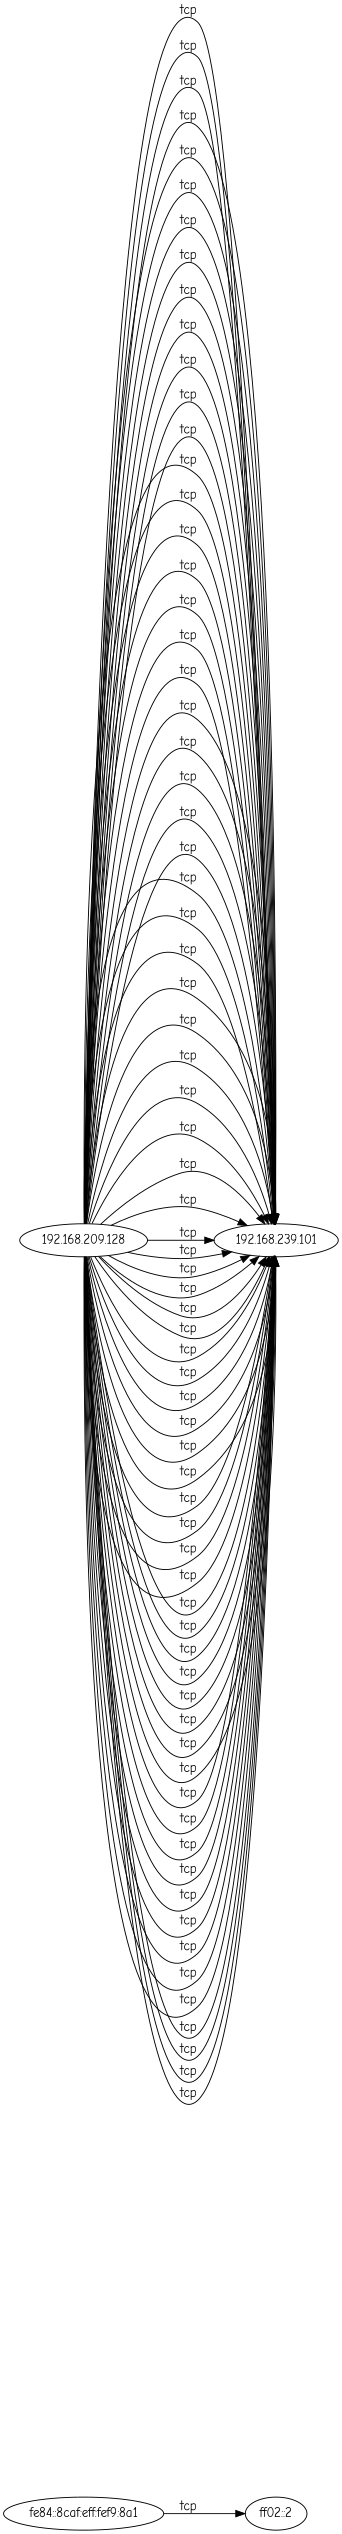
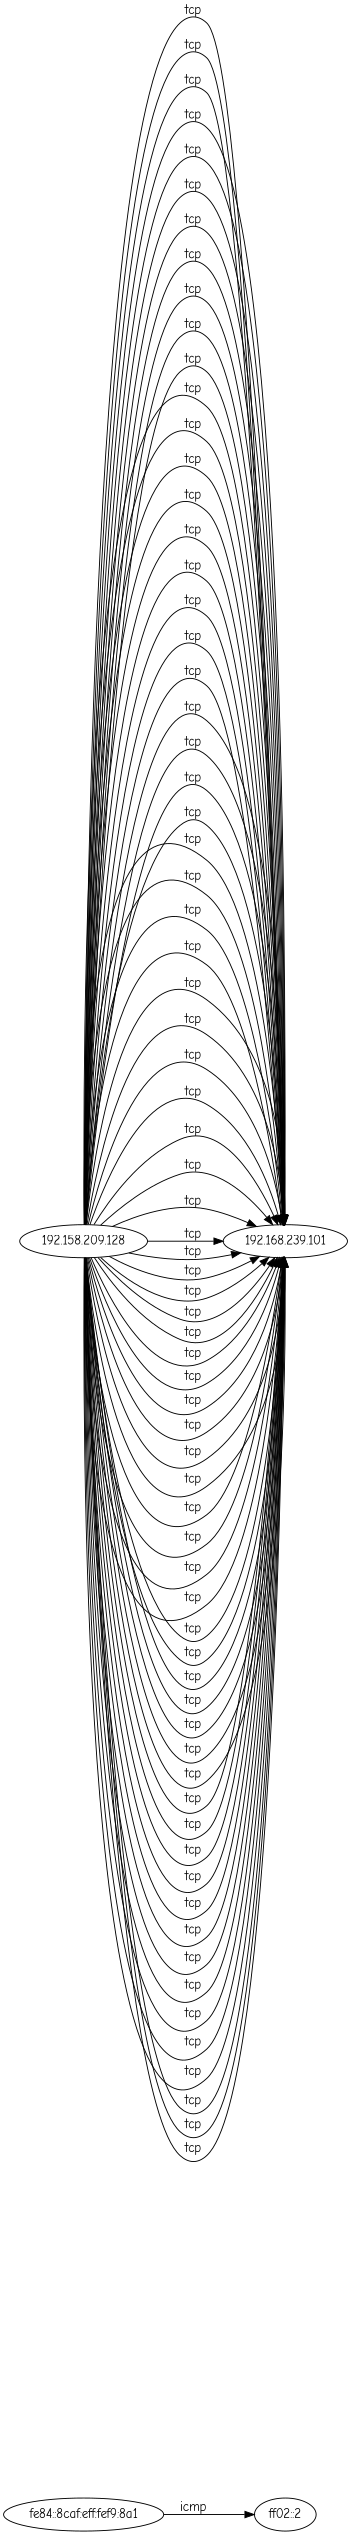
  digraph {
    fontname="Comic Neue"
    rankdir=LR
    node [activity_score=0.10 degree=1 fontname="Comic Neue" in_degree=0 out_degree=0 total_connections=1]
    edge [conn_state=SF dst_port=443 fontname="Comic Neue" history=ShADadfFR local_orig=true local_resp=true orig_bytes=64219 orig_pkts=113 protocol=tcp resp_bytes=525591 resp_ip_bytes=89095 resp_pkts=113 service=ssl]
    n1 [label="fe84::8caf:eff:fef9:8a1" out_degree=1]
    "ff02::2" [in_degree=1]
    "192.168.239.101" [activity_score=1.00 degree=72 in_degree=72 total_connections=72]
-   "192.168.209.128" [activity_score=1.00 degree=72 out_degree=72 total_connections=72]
-   n1 -> "ff02::2" [conn_state=OTH dst_port=134 history="-" label=tcp local_resp=false orig_bytes=32 orig_ip_bytes=224 orig_pkts=4 protocol=icmp resp_bytes=0 resp_ip_bytes=0 resp_pkts=0 service="-" src_port=133 timestamp=1747405144.045322]
+   "192.168.209.128" [activity_score=1.00 degree=72 out_degree=72 total_connections=72 label="192.158.209.128"]
+   n1 -> "ff02::2" [conn_state=OTH dst_port=134 history="-" label=icmp local_resp=false orig_bytes=32 orig_ip_bytes=224 orig_pkts=4 protocol=icmp resp_bytes=0 resp_ip_bytes=0 resp_pkts=0 service="-" src_port=133 timestamp=1747405144.045322]
    "192.168.209.128" -> "192.168.239.101" [history=DdfFaRR label=tcp orig_bytes=34796 orig_ip_bytes=38984 orig_pkts=81 resp_bytes=62223 resp_ip_bytes=66383 resp_pkts=80 service="-" src_port=36504 timestamp=1747405140.116953]
    "192.168.209.128" -> "192.168.239.101" [history=DdfFaR label=tcp orig_bytes=34318 orig_ip_bytes=38414 orig_pkts=79 resp_bytes=61404 resp_ip_bytes=65408 resp_pkts=77 service="-" src_port=36492 timestamp=1747405140.118482]
    "192.168.209.128" -> "192.168.239.101" [history=DdfFRRaR label=tcp orig_bytes=33879 orig_ip_bytes=38015 orig_pkts=80 resp_bytes=60585 resp_ip_bytes=64589 resp_pkts=77 service="-" src_port=36548 timestamp=1747405140.117802]
    "192.168.209.128" -> "192.168.239.101" [history=ADdfFaR label=tcp orig_bytes=34325 orig_ip_bytes=38525 orig_pkts=81 resp_bytes=61404 resp_ip_bytes=65460 resp_pkts=78 service="-" src_port=36520 timestamp=1747405140.138074]
    "192.168.209.128" -> "192.168.239.101" [history=DdAfFaRR label=tcp orig_bytes=32048 orig_ip_bytes=36028 orig_pkts=77 resp_bytes=57309 resp_ip_bytes=61157 resp_pkts=74 service="-" src_port=36530 timestamp=1747405140.132594]
    "192.168.209.128" -> "192.168.239.101" [history=DdAfFaR label=tcp orig_bytes=33846 orig_ip_bytes=37942 orig_pkts=79 resp_bytes=60585 resp_ip_bytes=64589 resp_pkts=77 service="-" src_port=36552 timestamp=1747405140.132891]
    "192.168.209.128" -> "192.168.239.101" [history=DdAfFRRaR label=tcp orig_bytes=33839 orig_ip_bytes=38183 orig_pkts=84 resp_bytes=60585 resp_ip_bytes=64589 resp_pkts=77 service="-" src_port=36560 timestamp=1747405140.132869]
    "192.168.209.128" -> "192.168.239.101" [history=DdAfFaRR label=tcp orig_bytes=37053 orig_ip_bytes=41605 orig_pkts=88 resp_bytes=66318 resp_ip_bytes=70686 resp_pkts=84 service="-" src_port=36544 timestamp=1747405140.133811]
    "192.168.209.128" -> "192.168.239.101" [history=ShADadfFRR label=tcp orig_bytes=46654 orig_ip_bytes=52514 resp_bytes=84676 resp_ip_bytes=90716 resp_pkts=116 src_port=36626 timestamp=1747405140.822829]
    "192.168.209.128" -> "192.168.239.101" [label=tcp orig_bytes=46925 orig_ip_bytes=52641 orig_pkts=110 resp_bytes=83211 src_port=36570 timestamp=1747405140.741949]
    "192.168.209.128" -> "192.168.239.101" [label=tcp orig_bytes=46642 orig_ip_bytes=52410 orig_pkts=111 resp_bytes=84676 resp_ip_bytes=90612 resp_pkts=114 src_port=36592 timestamp=1747405140.772963]
    "192.168.209.128" -> "192.168.239.101" [history=ShADadfFRR label=tcp orig_bytes=46969 orig_ip_bytes=52829 resp_bytes=83211 src_port=36640 timestamp=1747405140.842102]
    "192.168.209.128" -> "192.168.239.101" [label=tcp orig_bytes=46985 orig_ip_bytes=52805 orig_pkts=112 resp_bytes=83211 src_port=36654 timestamp=1747405140.877173]
    "192.168.209.128" -> "192.168.239.101" [label=tcp orig_bytes=46995 orig_ip_bytes=52815 orig_pkts=112 resp_bytes=83211 src_port=36594 timestamp=1747405140.793714]
    "192.168.209.128" -> "192.168.239.101" [history=ShADadfFRR label=tcp orig_bytes=47003 orig_ip_bytes=52863 resp_bytes=83211 resp_ip_bytes=89147 resp_pkts=114 src_port=36584 timestamp=1747405140.764288]
    "192.168.209.128" -> "192.168.239.101" [history=ShADadfFRRR label=tcp orig_bytes=47036 orig_ip_bytes=52948 orig_pkts=114 resp_bytes=83211 src_port=36610 timestamp=1747405140.815680]
    "192.168.209.128" -> "192.168.239.101" [label=tcp orig_bytes=47144 orig_ip_bytes=53068 orig_pkts=114 resp_bytes=83211 src_port=36666 timestamp=1747405141.618221]
    "192.168.209.128" -> "192.168.239.101" [label=tcp orig_bytes=46833 orig_ip_bytes=52653 orig_pkts=112 resp_bytes=84676 resp_ip_bytes=90664 resp_pkts=115 src_port=36698 timestamp=1747405141.699002]
    "192.168.209.128" -> "192.168.239.101" [label=tcp orig_bytes=47081 orig_ip_bytes=52901 orig_pkts=112 resp_bytes=83211 resp_ip_bytes=89199 resp_pkts=115 src_port=36706 timestamp=1747405141.699508]
    "192.168.209.128" -> "192.168.239.101" [label=tcp orig_bytes=47196 orig_ip_bytes=53120 orig_pkts=114 resp_bytes=83211 resp_ip_bytes=89147 resp_pkts=114 src_port=36672 timestamp=1747405141.638414]
    "192.168.209.128" -> "192.168.239.101" [label=tcp orig_bytes=47093 orig_ip_bytes=52861 orig_pkts=111 resp_bytes=83211 src_port=36674 timestamp=1747405141.670878]
    "192.168.209.128" -> "192.168.239.101" [history=ShADadfFRR label=tcp orig_bytes=46881 orig_ip_bytes=52741 resp_bytes=84676 resp_ip_bytes=90768 resp_pkts=117 src_port=36684 timestamp=1747405141.671252]
    "192.168.209.128" -> "192.168.239.101" [label=tcp orig_bytes=47077 orig_ip_bytes=52949 resp_bytes=83211 resp_ip_bytes=89147 resp_pkts=114 src_port=36716 timestamp=1747405141.728046]
    "192.168.209.128" -> "192.168.239.101" [label=tcp orig_bytes=47171 orig_ip_bytes=53043 resp_bytes=83211 src_port=36694 timestamp=1747405141.691541]
    "192.168.209.128" -> "192.168.239.101" [history=ShADadfFRRR label=tcp orig_bytes=47242 orig_ip_bytes=53154 orig_pkts=114 resp_bytes=83211 src_port=36728 timestamp=1747405142.478396]
    "192.168.209.128" -> "192.168.239.101" [label=tcp orig_bytes=47236 orig_ip_bytes=53004 orig_pkts=111 resp_bytes=83211 resp_ip_bytes=89043 resp_pkts=112 src_port=36764 timestamp=1747405142.591258]
    "192.168.209.128" -> "192.168.239.101" [label=tcp orig_bytes=47250 orig_ip_bytes=53070 orig_pkts=112 resp_bytes=83211 src_port=36744 timestamp=1747405142.533875]
    "192.168.209.128" -> "192.168.239.101" [label=tcp orig_bytes=46968 orig_ip_bytes=52788 orig_pkts=112 resp_bytes=84676 resp_ip_bytes=90612 resp_pkts=114 src_port=36780 timestamp=1747405142.600369]
    "192.168.209.128" -> "192.168.239.101" [label=tcp orig_bytes=46978 orig_ip_bytes=52850 resp_bytes=84676 resp_ip_bytes=90560 src_port=36760 timestamp=1747405142.537464]
    "192.168.209.128" -> "192.168.239.101" [label=tcp orig_bytes=46986 orig_ip_bytes=52806 orig_pkts=112 resp_bytes=84676 resp_ip_bytes=90508 resp_pkts=112 src_port=36784 timestamp=1747405142.601068]
    "192.168.209.128" -> "192.168.239.101" [label=tcp orig_bytes=47261 orig_ip_bytes=53185 orig_pkts=114 resp_bytes=83211 src_port=36792 timestamp=1747405142.681499]
    "192.168.209.128" -> "192.168.239.101" [history=ShADadfFr label=tcp orig_bytes=11686 orig_ip_bytes=13566 orig_pkts=36 resp_bytes=21658 resp_ip_bytes=23618 resp_pkts=38 src_port=36832 timestamp=1747405143.504231]
    "192.168.209.128" -> "192.168.239.101" [history=ShADadfFr label=tcp orig_bytes=2593 orig_ip_bytes=3693 orig_pkts=21 resp_bytes=11632 resp_ip_bytes=12800 resp_pkts=23 src_port=56514 timestamp=1747405228.580389]
    "192.168.209.128" -> "192.168.239.101" [history=ShADadfFr label=tcp orig_bytes=15812 orig_ip_bytes=18160 orig_pkts=45 resp_bytes=29029 resp_ip_bytes=31509 resp_pkts=48 src_port=36820 timestamp=1747405143.445954]
    "192.168.209.128" -> "192.168.239.101" [history=ShADadfFr label=tcp orig_bytes=44583 orig_ip_bytes=50311 orig_pkts=110 resp_bytes=78338 resp_ip_bytes=84030 resp_pkts=110 src_port=36800 timestamp=1747405142.745902]
    "192.168.209.128" -> "192.168.239.101" [history=ShADadfFr label=tcp orig_bytes=17020 orig_ip_bytes=19524 orig_pkts=48 resp_bytes=29202 resp_ip_bytes=31722 resp_pkts=49 src_port=36808 timestamp=1747405143.437883]
    "192.168.209.128" -> "192.168.239.101" [history=ShADadfFr label=tcp orig_bytes=9654 orig_ip_bytes=11326 orig_pkts=32 resp_bytes=16098 resp_ip_bytes=17786 resp_pkts=33 src_port=36858 timestamp=1747405143.578173]
    "192.168.209.128" -> "192.168.239.101" [history=ShADadfFr label=tcp orig_bytes=10287 orig_ip_bytes=12063 orig_pkts=34 resp_bytes=19201 resp_ip_bytes=21097 resp_pkts=37 src_port=36850 timestamp=1747405143.506304]
    "192.168.209.128" -> "192.168.239.101" [history=ShADadfFr label=tcp orig_bytes=7530 orig_ip_bytes=8994 orig_pkts=28 resp_bytes=14287 resp_ip_bytes=15975 resp_pkts=33 src_port=36870 timestamp=1747405143.582279]
    "192.168.209.128" -> "192.168.239.101" [history=ShADadfFr label=tcp orig_bytes=13361 orig_ip_bytes=15449 orig_pkts=40 resp_bytes=22650 resp_ip_bytes=24754 resp_pkts=41 src_port=36834 timestamp=1747405143.504429]
    "192.168.209.128" -> "192.168.239.101" [history=ShADadtfFRR label=tcp orig_bytes=63766 orig_ip_bytes=77126 orig_pkts=257 resp_bytes=527056 resp_ip_bytes=549915 resp_pkts=423 src_port=51708 timestamp=1747405276.569556]
    "192.168.209.128" -> "192.168.239.101" [label=tcp orig_bytes=64043 orig_ip_bytes=78183 orig_pkts=272 resp_ip_bytes=547491 resp_pkts=421 src_port=51694 timestamp=1747405276.567948]
    "192.168.209.128" -> "192.168.239.101" [label=tcp orig_bytes=63795 orig_ip_bytes=76947 orig_pkts=253 resp_bytes=527056 resp_ip_bytes=548852 resp_pkts=419 src_port=51720 timestamp=1747405276.570488]
    "192.168.209.128" -> "192.168.239.101" [history=ShADadtfFR label=tcp orig_bytes=63763 orig_ip_bytes=76615 orig_pkts=247 resp_bytes=527056 resp_ip_bytes=549759 resp_pkts=420 src_port=51680 timestamp=1747405276.567947]
    "192.168.209.128" -> "192.168.239.101" [history=ShADadfFRRRR label=tcp orig_bytes=63752 orig_ip_bytes=76464 orig_pkts=245 resp_bytes=527056 resp_ip_bytes=548852 resp_pkts=419 src_port=51740 timestamp=1747405276.574704]
    "192.168.209.128" -> "192.168.239.101" [label=tcp orig_bytes=63821 orig_ip_bytes=77233 orig_pkts=258 resp_bytes=527099 resp_ip_bytes=548895 resp_pkts=419 src_port=51724 timestamp=1747405276.574003]
    "192.168.209.128" -> "192.168.239.101" [label=tcp orig_bytes=63768 orig_ip_bytes=76868 orig_pkts=252 resp_bytes=527056 resp_ip_bytes=549008 resp_pkts=422 src_port=51746 timestamp=1747405276.575756]
    "192.168.209.128" -> "192.168.239.101" [history=ShADadtfFR label=tcp orig_bytes=63801 orig_ip_bytes=77017 orig_pkts=254 resp_bytes=527056 resp_ip_bytes=549654 resp_pkts=418 src_port=51698 timestamp=1747405276.568903]
    "192.168.209.128" -> "192.168.239.101" [history=ShADadtfFR label=tcp orig_bytes=64022 orig_ip_bytes=76354 orig_pkts=237 resp_ip_bytes=548138 resp_pkts=417 src_port=51802 timestamp=1747405278.018933]
    "192.168.209.128" -> "192.168.239.101" [label=tcp orig_bytes=63720 orig_ip_bytes=76248 orig_pkts=241 resp_bytes=527056 resp_ip_bytes=548800 resp_pkts=418 src_port=51808 timestamp=1747405278.022654]
    "192.168.209.128" -> "192.168.239.101" [history=ShADadtfFRRRR label=tcp orig_bytes=64004 orig_ip_bytes=76364 orig_pkts=238 resp_ip_bytes=548190 resp_pkts=418 src_port=51756 timestamp=1747405277.919170]
    "192.168.209.128" -> "192.168.239.101" [history=ShADadtfFR label=tcp orig_bytes=63997 orig_ip_bytes=76329 orig_pkts=237 resp_ip_bytes=548190 resp_pkts=418 src_port=51822 timestamp=1747405278.055954]
    "192.168.209.128" -> "192.168.239.101" [label=tcp orig_bytes=64063 orig_ip_bytes=76227 orig_pkts=234 resp_ip_bytes=547231 resp_pkts=416 src_port=51772 timestamp=1747405277.973190]
    "192.168.209.128" -> "192.168.239.101" [history=ShADadtfFR label=tcp orig_bytes=63811 orig_ip_bytes=76039 orig_pkts=235 resp_bytes=527056 resp_ip_bytes=549655 resp_pkts=418 src_port=51830 timestamp=1747405278.056132]
    "192.168.209.128" -> "192.168.239.101" [history=ShADadtfFR label=tcp orig_bytes=63799 orig_ip_bytes=76507 orig_pkts=244 resp_bytes=527056 resp_ip_bytes=550665 resp_pkts=421 src_port=51804 timestamp=1747405278.020719]
    "192.168.209.128" -> "192.168.239.101" [label=tcp orig_bytes=63780 orig_ip_bytes=75996 orig_pkts=235 resp_bytes=527056 resp_ip_bytes=548748 resp_pkts=417 src_port=51788 timestamp=1747405277.980328]
    "192.168.209.128" -> "192.168.239.101" [history=ShADadfFRR label=tcp orig_ip_bytes=76631 orig_pkts=239 resp_ip_bytes=547283 resp_pkts=417 src_port=51846 timestamp=1747405279.232333]
    "192.168.209.128" -> "192.168.239.101" [label=tcp orig_bytes=63961 orig_ip_bytes=76801 orig_pkts=247 resp_bytes=527056 resp_ip_bytes=548696 resp_pkts=416 src_port=51872 timestamp=1747405279.339143]
    "192.168.209.128" -> "192.168.239.101" [label=tcp orig_ip_bytes=77111 orig_pkts=248 resp_ip_bytes=547231 resp_pkts=416 src_port=51858 timestamp=1747405279.334172]
    "192.168.209.128" -> "192.168.239.101" [label=tcp orig_bytes=64238 orig_ip_bytes=77130 orig_pkts=248 resp_ip_bytes=547231 resp_pkts=416 src_port=37608 timestamp=1747405279.396512]
    "192.168.209.128" -> "192.168.239.101" [history=ShADadtfFR label=tcp orig_bytes=63867 orig_ip_bytes=76719 orig_pkts=247 resp_bytes=527056 resp_ip_bytes=549655 resp_pkts=418 src_port=37626 timestamp=1747405279.476192]
    "192.168.209.128" -> "192.168.239.101" [history=ShADadfFRR label=tcp orig_bytes=63939 orig_ip_bytes=77079 orig_pkts=253 resp_bytes=527056 resp_ip_bytes=548852 resp_pkts=419 src_port=51882 timestamp=1747405279.341527]
    "192.168.209.128" -> "192.168.239.101" [label=tcp orig_bytes=64135 orig_ip_bytes=76715 orig_pkts=242 resp_ip_bytes=547231 resp_pkts=416 src_port=37630 timestamp=1747405279.521764]
    "192.168.209.128" -> "192.168.239.101" [label=tcp orig_bytes=64182 orig_ip_bytes=76814 orig_pkts=243 resp_ip_bytes=547231 resp_pkts=416 src_port=37616 timestamp=1747405279.475246]
    "192.168.209.128" -> "192.168.239.101" [history=ShADadtfFR label=tcp orig_bytes=64269 orig_ip_bytes=77173 orig_pkts=248 resp_ip_bytes=548137 resp_pkts=417 src_port=37644 timestamp=1747405280.488748]
    "192.168.209.128" -> "192.168.239.101" [history=ShADadtFfR label=tcp orig_bytes=64329 orig_ip_bytes=77713 orig_pkts=257 resp_ip_bytes=549044 resp_pkts=418 src_port=37666 timestamp=1747405280.553957]
    "192.168.209.128" -> "192.168.239.101" [history=ShADadtfF label=tcp orig_bytes=64332 orig_ip_bytes=77716 orig_pkts=257 resp_ip_bytes=548190 resp_pkts=418 src_port=37696 timestamp=1747405280.630317]
    "192.168.209.128" -> "192.168.239.101" [history=ShADadtfFRRR label=tcp orig_bytes=64332 orig_ip_bytes=77796 orig_pkts=259 resp_ip_bytes=548138 resp_pkts=417 src_port=37656 timestamp=1747405280.534075]
    "192.168.209.128" -> "192.168.239.101" [label=tcp orig_bytes=64324 orig_ip_bytes=78100 orig_pkts=265 resp_ip_bytes=547387 resp_pkts=419 src_port=37682 timestamp=1747405280.614266]
    "192.168.209.128" -> "192.168.239.101" [history=ShADadtfFR label=tcp orig_bytes=64328 orig_ip_bytes=77596 orig_pkts=255 resp_ip_bytes=548190 resp_pkts=418 src_port=37704 timestamp=1747405280.739697]
    "192.168.209.128" -> "192.168.239.101" [history=ShADadfFRRR label=tcp orig_bytes=64071 orig_ip_bytes=77731 orig_pkts=263 resp_bytes=527056 resp_ip_bytes=548852 resp_pkts=419 src_port=37698 timestamp=1747405280.632300]
    "192.168.209.128" -> "192.168.239.101" [history=ShADadtfFRRR label=tcp orig_bytes=64339 orig_ip_bytes=77751 orig_pkts=258 resp_ip_bytes=548138 resp_pkts=417 src_port=37700 timestamp=1747405280.701499]
  }
